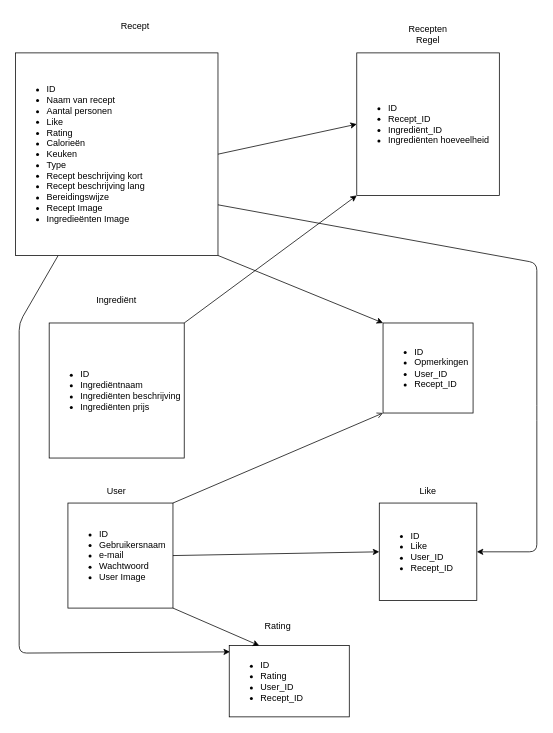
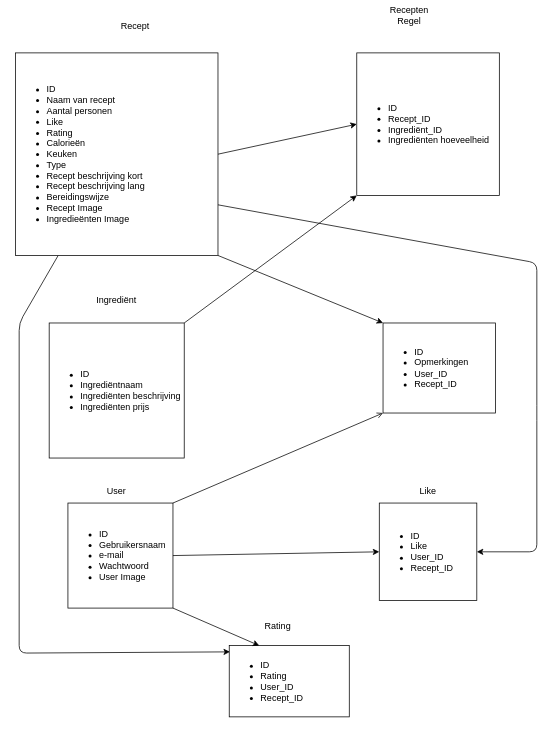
  <mxCell id="0" />
  <mxCell id="1" parent="0" />
  <mxCell id="2" value="" style="edgeStyle=none;html=1;fontSize=12;entryX=0.006;entryY=0.088;entryDx=0;entryDy=0;entryPerimeter=0;" parent="1" source="3" target="14" edge="1"><mxGeometry relative="1" as="geometry"><Array as="points"><mxPoint x="25" y="430" /><mxPoint x="25" y="870" /></Array></mxGeometry></mxCell>
  <mxCell id="3" value="&lt;ul&gt;&lt;li&gt;ID&lt;/li&gt;&lt;li&gt;Naam van recept&lt;/li&gt;&lt;li&gt;Aantal personen&lt;/li&gt;&lt;li&gt;Like&lt;/li&gt;&lt;li&gt;Rating&lt;/li&gt;&lt;li&gt;Calorieën&lt;/li&gt;&lt;li&gt;Keuken&lt;/li&gt;&lt;li&gt;Type&lt;/li&gt;&lt;li&gt;Recept beschrijving kort&lt;/li&gt;&lt;li&gt;Recept beschrijving lang&lt;/li&gt;&lt;li&gt;Bereidingswijze&lt;/li&gt;&lt;li&gt;Recept Image&lt;/li&gt;&lt;li&gt;Ingredieënten Image&lt;/li&gt;&lt;/ul&gt;" style="whiteSpace=wrap;html=1;aspect=fixed;align=left;" parent="1" vertex="1"><mxGeometry x="20" y="70" width="270" height="270" as="geometry" /></mxCell>
  <mxCell id="4" value="Recept" style="text;html=1;strokeColor=none;fillColor=none;align=center;verticalAlign=middle;whiteSpace=wrap;rounded=0;" parent="1" vertex="1"><mxGeometry x="150" y="20" width="60" height="30" as="geometry" /></mxCell>
  <mxCell id="5" value="&lt;ul&gt;&lt;li&gt;ID&lt;/li&gt;&lt;li&gt;Recept_ID&lt;/li&gt;&lt;li&gt;Ingrediënt_ID&lt;/li&gt;&lt;li&gt;Ingrediënten hoeveelheid&lt;/li&gt;&lt;/ul&gt;" style="whiteSpace=wrap;html=1;aspect=fixed;align=left;" parent="1" vertex="1"><mxGeometry x="475" y="70" width="190" height="190" as="geometry" /></mxCell>
- <mxCell id="6" value="Recepten Regel" style="text;html=1;strokeColor=none;fillColor=none;align=center;verticalAlign=middle;whiteSpace=wrap;rounded=0;" parent="1" vertex="1"><mxGeometry x="540" width="60" height="30" as="geometry" y="30" /></mxCell>
+ <mxCell id="6" value="Recepten Regel" style="text;html=1;strokeColor=none;fillColor=none;align=center;verticalAlign=middle;whiteSpace=wrap;rounded=0;" parent="1" vertex="1"><mxGeometry x="515" y="5" width="60" height="30" as="geometry" /></mxCell>
  <mxCell id="7" value="&lt;ul&gt;&lt;li&gt;ID&lt;/li&gt;&lt;li&gt;Ingrediëntnaam&lt;/li&gt;&lt;li&gt;Ingrediënten beschrijving&lt;/li&gt;&lt;li&gt;Ingrediënten prijs&lt;/li&gt;&lt;/ul&gt;" style="whiteSpace=wrap;html=1;aspect=fixed;align=left;" parent="1" vertex="1"><mxGeometry x="65" y="430" width="180" height="180" as="geometry" /></mxCell>
- <mxCell id="8" value="&lt;ul&gt;&lt;li&gt;ID&lt;/li&gt;&lt;li&gt;Opmerkingen&lt;/li&gt;&lt;li&gt;User_ID&lt;/li&gt;&lt;li&gt;Recept_ID&lt;/li&gt;&lt;/ul&gt;" style="whiteSpace=wrap;html=1;aspect=fixed;align=left;" parent="1" vertex="1"><mxGeometry x="510" y="430" width="120" height="120" as="geometry" /></mxCell>
+ <mxCell id="8" value="&lt;ul&gt;&lt;li&gt;ID&lt;/li&gt;&lt;li&gt;Opmerkingen&lt;/li&gt;&lt;li&gt;User_ID&lt;/li&gt;&lt;li&gt;Recept_ID&lt;/li&gt;&lt;/ul&gt;" style="whiteSpace=wrap;html=1;aspect=fixed;align=left;" parent="1" vertex="1"><mxGeometry x="510" y="430" width="150" height="120" as="geometry" /></mxCell>
  <mxCell id="9" value="Ingrediënt" style="text;html=1;strokeColor=none;fillColor=none;align=center;verticalAlign=middle;whiteSpace=wrap;rounded=0;" parent="1" vertex="1"><mxGeometry x="110" y="380" width="90" height="40" as="geometry" /></mxCell>
  <mxCell id="10" value="&lt;ul&gt;&lt;li&gt;ID&lt;/li&gt;&lt;li&gt;Gebruikersnaam&lt;/li&gt;&lt;li&gt;e-mail&lt;/li&gt;&lt;li&gt;Wachtwoord&lt;/li&gt;&lt;li&gt;User Image&lt;/li&gt;&lt;/ul&gt;" style="whiteSpace=wrap;html=1;aspect=fixed;align=left;" parent="1" vertex="1"><mxGeometry x="90" y="670" width="140" height="140" as="geometry" /></mxCell>
  <mxCell id="11" value="&lt;ul&gt;&lt;li&gt;ID&lt;/li&gt;&lt;li&gt;Like&lt;/li&gt;&lt;li&gt;User_ID&lt;/li&gt;&lt;li&gt;Recept_ID&lt;/li&gt;&lt;/ul&gt;" style="whiteSpace=wrap;html=1;aspect=fixed;align=left;" parent="1" vertex="1"><mxGeometry x="505" y="670" width="130" height="130" as="geometry" /></mxCell>
  <mxCell id="12" value="User" style="text;html=1;strokeColor=none;fillColor=none;align=center;verticalAlign=middle;whiteSpace=wrap;rounded=0;fontSize=12;" parent="1" vertex="1"><mxGeometry x="125" y="640" width="60" height="30" as="geometry" /></mxCell>
  <mxCell id="13" value="Like" style="text;html=1;strokeColor=none;fillColor=none;align=center;verticalAlign=middle;whiteSpace=wrap;rounded=0;fontSize=12;" parent="1" vertex="1"><mxGeometry x="540" y="640" width="60" height="30" as="geometry" /></mxCell>
  <mxCell id="14" value="&lt;ul&gt;&lt;li&gt;ID&lt;/li&gt;&lt;li&gt;Rating&lt;/li&gt;&lt;li&gt;User_ID&lt;/li&gt;&lt;li&gt;Recept_ID&lt;/li&gt;&lt;/ul&gt;" style="whiteSpace=wrap;html=1;aspect=fixed;align=left;" parent="1" vertex="1"><mxGeometry x="305" y="860" width="160" height="95" as="geometry" /></mxCell>
  <mxCell id="15" value="Rating" style="text;html=1;strokeColor=none;fillColor=none;align=center;verticalAlign=middle;whiteSpace=wrap;rounded=0;fontSize=12;" parent="1" vertex="1"><mxGeometry x="340" y="820" width="60" height="30" as="geometry" /></mxCell>
  <mxCell id="16" value="" style="endArrow=classic;html=1;fontSize=12;exitX=1;exitY=0.5;exitDx=0;exitDy=0;entryX=0;entryY=0.5;entryDx=0;entryDy=0;" parent="1" source="3" target="5" edge="1"><mxGeometry width="50" height="50" relative="1" as="geometry"><mxPoint x="345" y="350" as="sourcePoint" /><mxPoint x="395" y="300" as="targetPoint" /></mxGeometry></mxCell>
  <mxCell id="17" value="" style="endArrow=classic;html=1;fontSize=12;exitX=1;exitY=0;exitDx=0;exitDy=0;entryX=0;entryY=1;entryDx=0;entryDy=0;" parent="1" source="7" target="5" edge="1"><mxGeometry width="50" height="50" relative="1" as="geometry"><mxPoint x="345" y="410" as="sourcePoint" /><mxPoint x="395" y="240" as="targetPoint" /><Array as="points" /></mxGeometry></mxCell>
  <mxCell id="18" value="" style="endArrow=classic;html=1;fontSize=12;exitX=1;exitY=1;exitDx=0;exitDy=0;entryX=0.25;entryY=0;entryDx=0;entryDy=0;" parent="1" source="10" target="14" edge="1"><mxGeometry width="50" height="50" relative="1" as="geometry"><mxPoint x="345" y="760" as="sourcePoint" /><mxPoint x="395" y="710" as="targetPoint" /></mxGeometry></mxCell>
  <mxCell id="19" value="" style="endArrow=classic;html=1;fontSize=12;exitX=1;exitY=0.75;exitDx=0;exitDy=0;entryX=1;entryY=0.5;entryDx=0;entryDy=0;" parent="1" source="3" target="11" edge="1"><mxGeometry width="50" height="50" relative="1" as="geometry"><mxPoint x="345" y="500" as="sourcePoint" /><mxPoint x="395" y="450" as="targetPoint" /><Array as="points"><mxPoint x="715" y="350" /><mxPoint x="715" y="550" /><mxPoint x="715" y="735" /></Array></mxGeometry></mxCell>
  <mxCell id="20" value="" style="endArrow=open;html=1;fontSize=12;exitX=1;exitY=0;exitDx=0;exitDy=0;entryX=0;entryY=1;entryDx=0;entryDy=0;" parent="1" source="10" target="8" edge="1"><mxGeometry width="50" height="50" relative="1" as="geometry"><mxPoint x="345" y="540" as="sourcePoint" /><mxPoint x="395" y="490" as="targetPoint" /></mxGeometry></mxCell>
  <mxCell id="21" value="" style="endArrow=classic;html=1;fontSize=12;exitX=1;exitY=0.5;exitDx=0;exitDy=0;entryX=0;entryY=0.5;entryDx=0;entryDy=0;" parent="1" source="10" target="11" edge="1"><mxGeometry width="50" height="50" relative="1" as="geometry"><mxPoint x="345" y="540" as="sourcePoint" /><mxPoint x="395" y="490" as="targetPoint" /></mxGeometry></mxCell>
  <mxCell id="22" value="" style="endArrow=classic;html=1;fontSize=12;exitX=1;exitY=1;exitDx=0;exitDy=0;entryX=0;entryY=0;entryDx=0;entryDy=0;" parent="1" source="3" target="8" edge="1"><mxGeometry width="50" height="50" relative="1" as="geometry"><mxPoint x="345" y="350" as="sourcePoint" /><mxPoint x="395" y="300" as="targetPoint" /></mxGeometry></mxCell>
